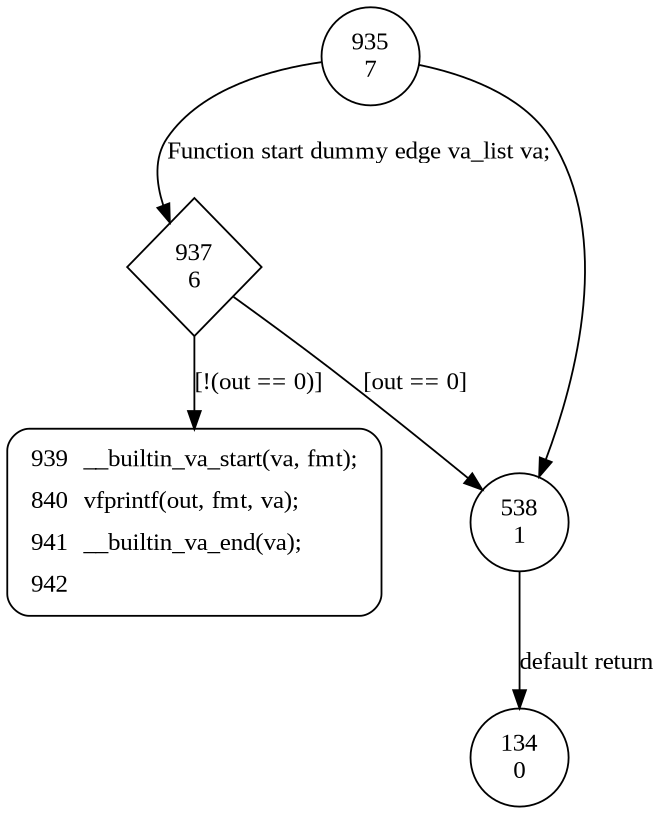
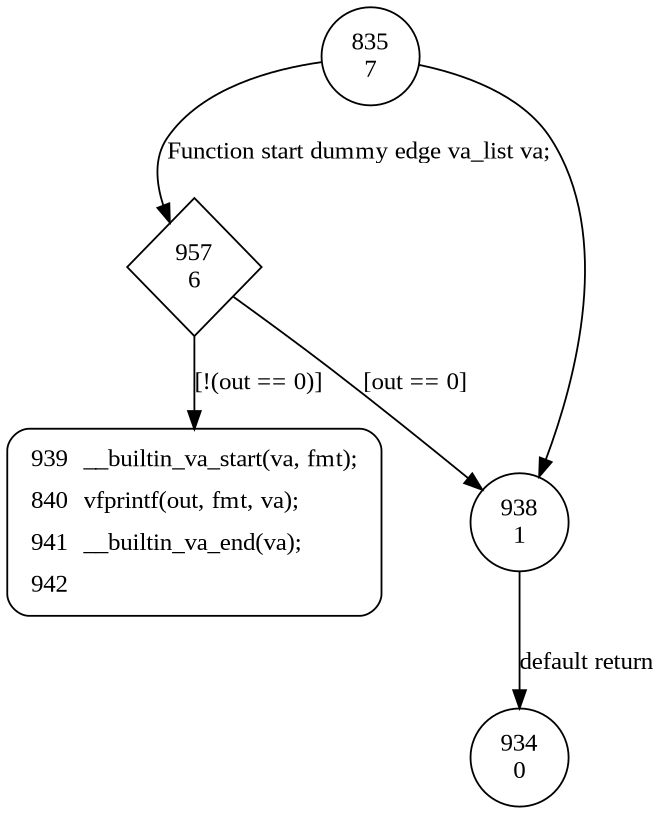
  digraph {
    fontname="Liberation Serif"
    node [fontname="Liberation Serif" shape=circle]
    edge [fontname="Liberation Serif"]
-   n1 [label="935\n7"]
-   n2 [label="937\n6" shape=diamond]
-   n3 [label="538\n1"]
+   n1 [label="835\n7"]
+   n2 [label="957\n6" shape=diamond]
+   n3 [label="938\n1"]
    n4 [fillcolor=white label=<<table border="0" cellborder="0" cellpadding="3" bgcolor="white"><tr><td align="right">939</td><td align="left">__builtin_va_start(va, fmt);</td></tr><tr><td align="right">840</td><td align="left">vfprintf(out, fmt, va);</td></tr><tr><td align="right">941</td><td align="left">__builtin_va_end(va);</td></tr><tr><td align="right">942</td><td align="left"></td></tr></table>> penwidth=1 shape=Mrecord style="filled,bold"]
-   n5 [label="134\n0"]
+   n5 [label="934\n0"]
    n1 -> n2 [label="Function start dummy edge va_list va;"]
    n1 -> n3
    n2 -> n3 [label="[out == 0]"]
    n2 -> n4 [label="[!(out == 0)]"]
    n3 -> n5 [label="default return"]
  }
